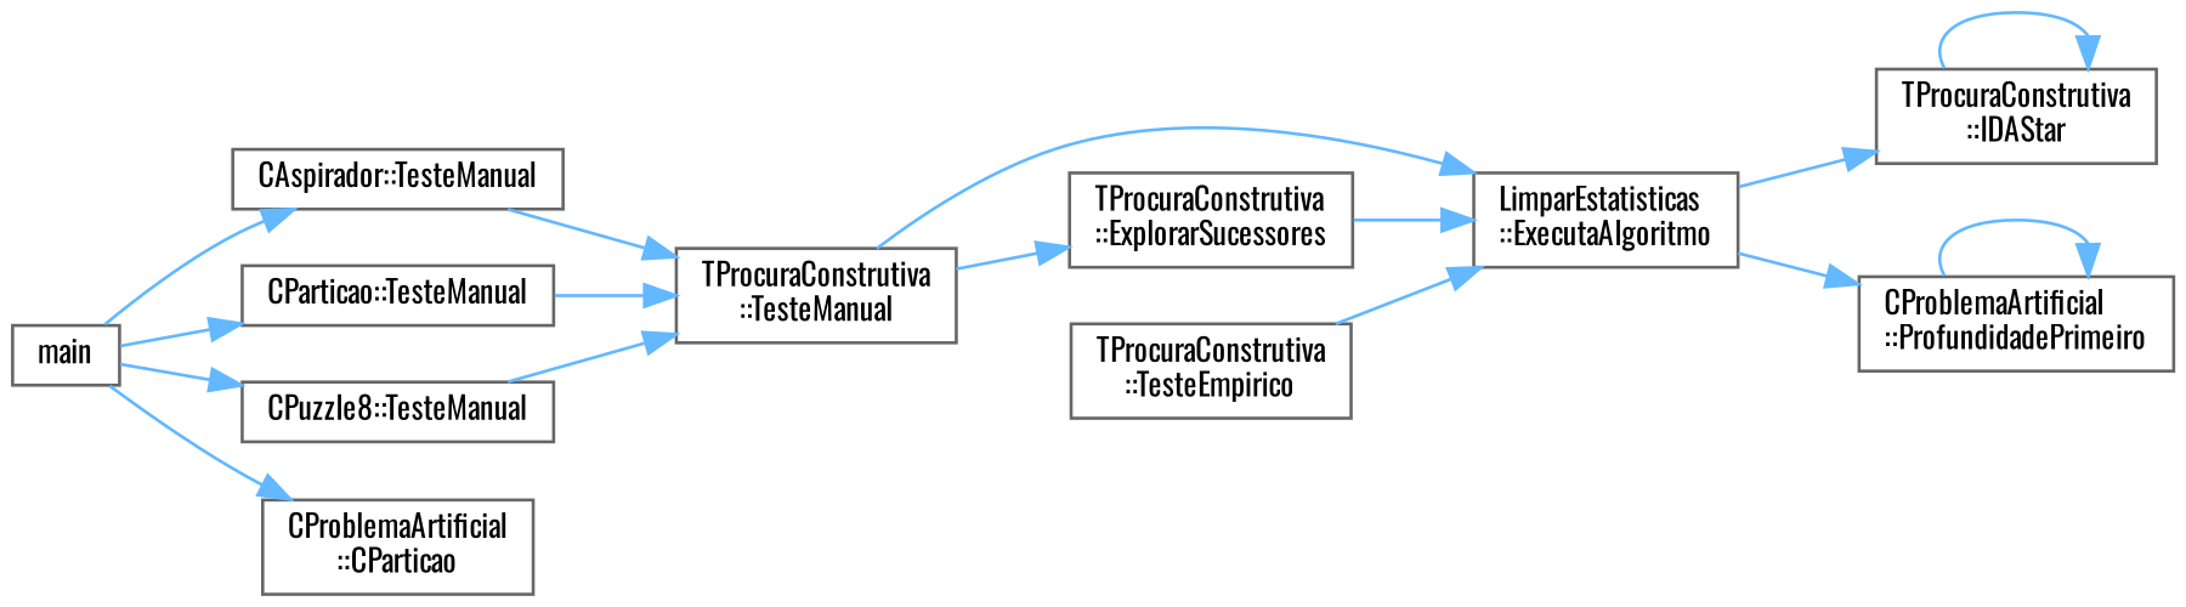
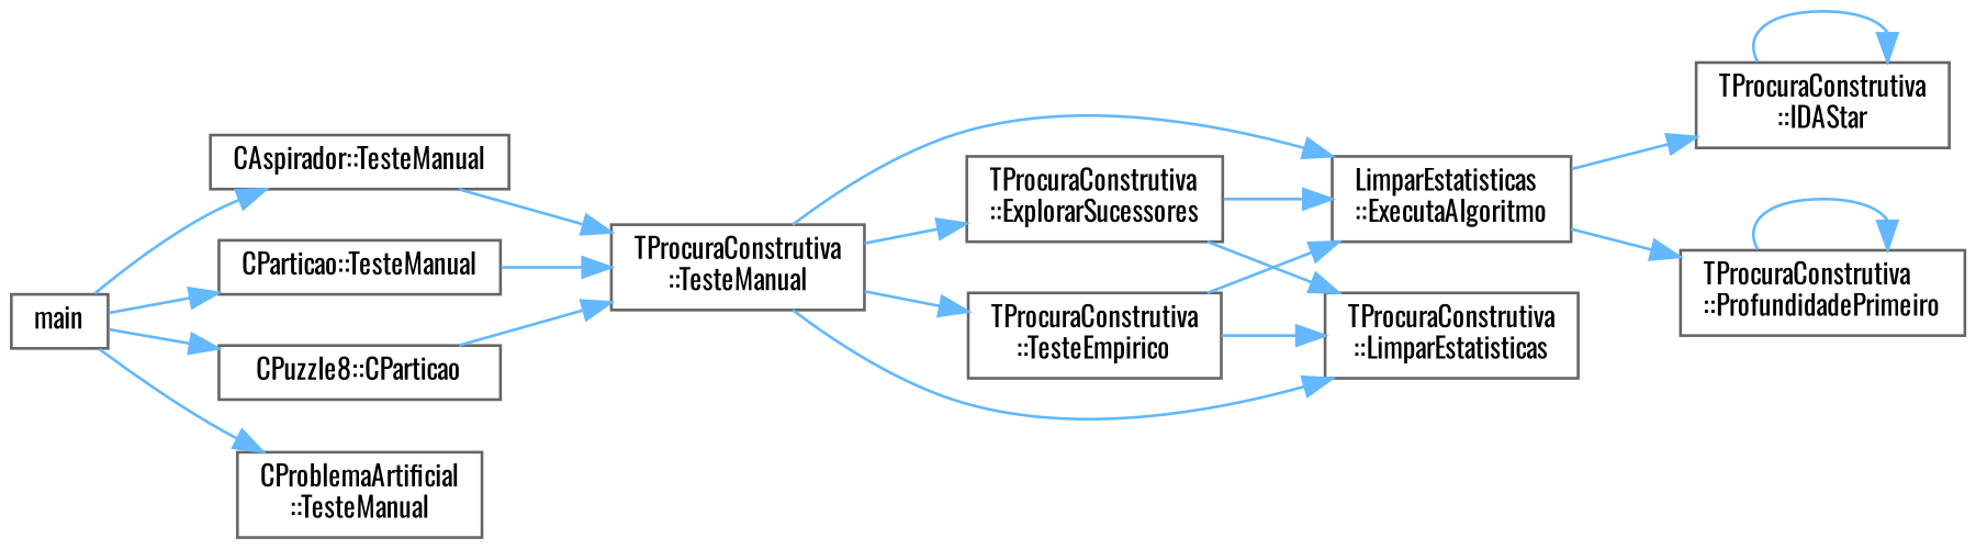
  digraph {
    fontname=Oswald
    rankdir=RL
    node [color=grey40 fillcolor=white fontname=Oswald fontsize=10 shape=box style=filled]
    edge [color=steelblue1 dir=back fontname=Oswald fontsize=10 labelfontname=Helvetica labelfontsize=10 style=solid]
    n1 [height=0.2 label="TProcuraConstrutiva\l::IDAStar" width=0.4]
    n2 [height=0.2 label="LimparEstatisticas\l::ExecutaAlgoritmo" width=0.4]
+   n3 [height=0.2 label="TProcuraConstrutiva\l::LimparEstatisticas" width=0.4]
    n4 [height=0.2 label="TProcuraConstrutiva\l::ExplorarSucessores" width=0.4]
    n5 [height=0.2 label="TProcuraConstrutiva\l::TesteManual" width=0.4]
    n6 [height=0.2 label="TProcuraConstrutiva\l::TesteEmpirico" width=0.4]
-   n7 [height=0.2 label="CProblemaArtificial\l::ProfundidadePrimeiro" width=0.4]
+   n7 [height=0.2 label="TProcuraConstrutiva\l::ProfundidadePrimeiro" width=0.4]
    n8 [height=0.2 label="CAspirador::TesteManual" width=0.4]
    n9 [height=0.2 label="CParticao::TesteManual" width=0.4]
-   n10 [height=0.2 label="CPuzzle8::TesteManual" width=0.4]
+   n10 [height=0.2 label="CPuzzle8::CParticao" width=0.4]
    n11 [height=0.2 label=main width=0.4]
-   n12 [height=0.2 label="CProblemaArtificial\l::CParticao" width=0.4]
+   n12 [height=0.2 label="CProblemaArtificial\l::TesteManual" width=0.4]
    n1 -> n1
    n1 -> n2
    n2 -> n4
    n2 -> n5
    n2 -> n6
+   n3 -> n4
+   n3 -> n5
+   n3 -> n6
    n4 -> n5
    n5 -> n8
    n5 -> n9
    n5 -> n10
+   n6 -> n5
    n7 -> n2
    n7 -> n7
    n8 -> n11
    n9 -> n11
    n10 -> n11
    n12 -> n11
  }
